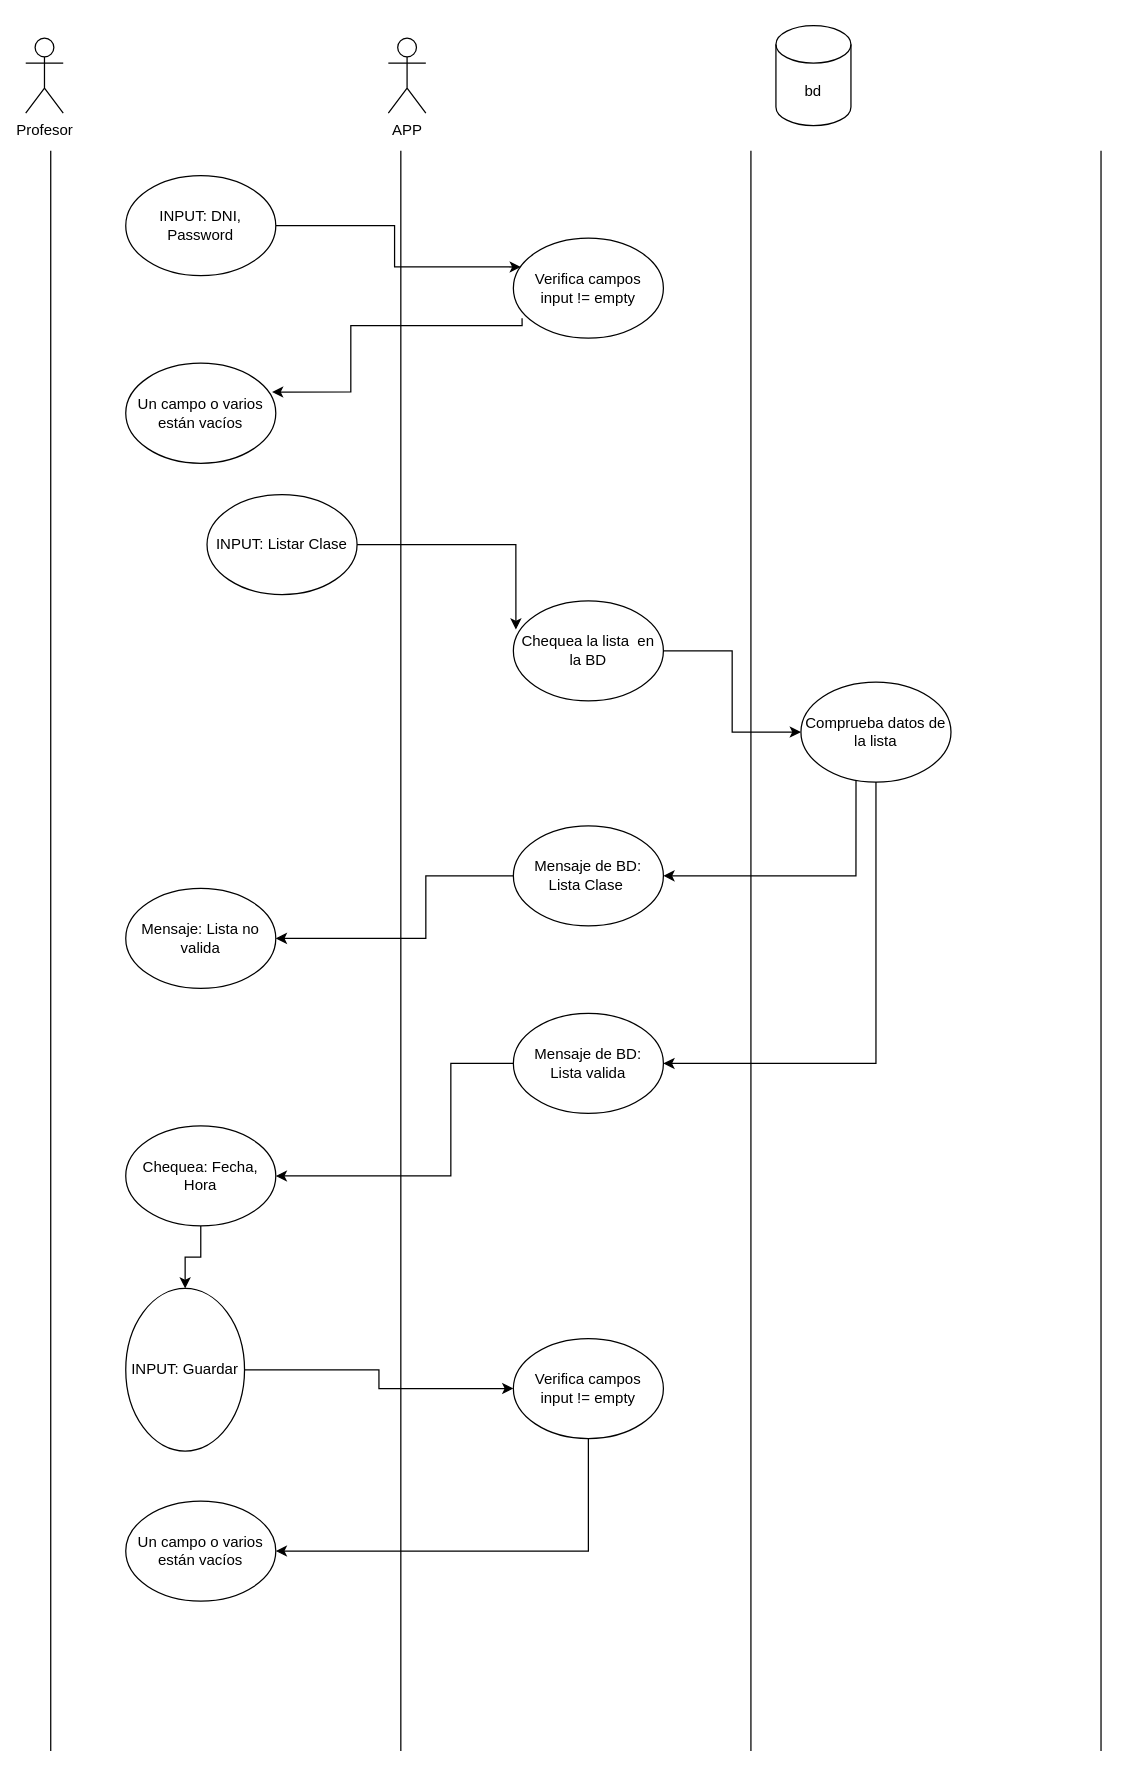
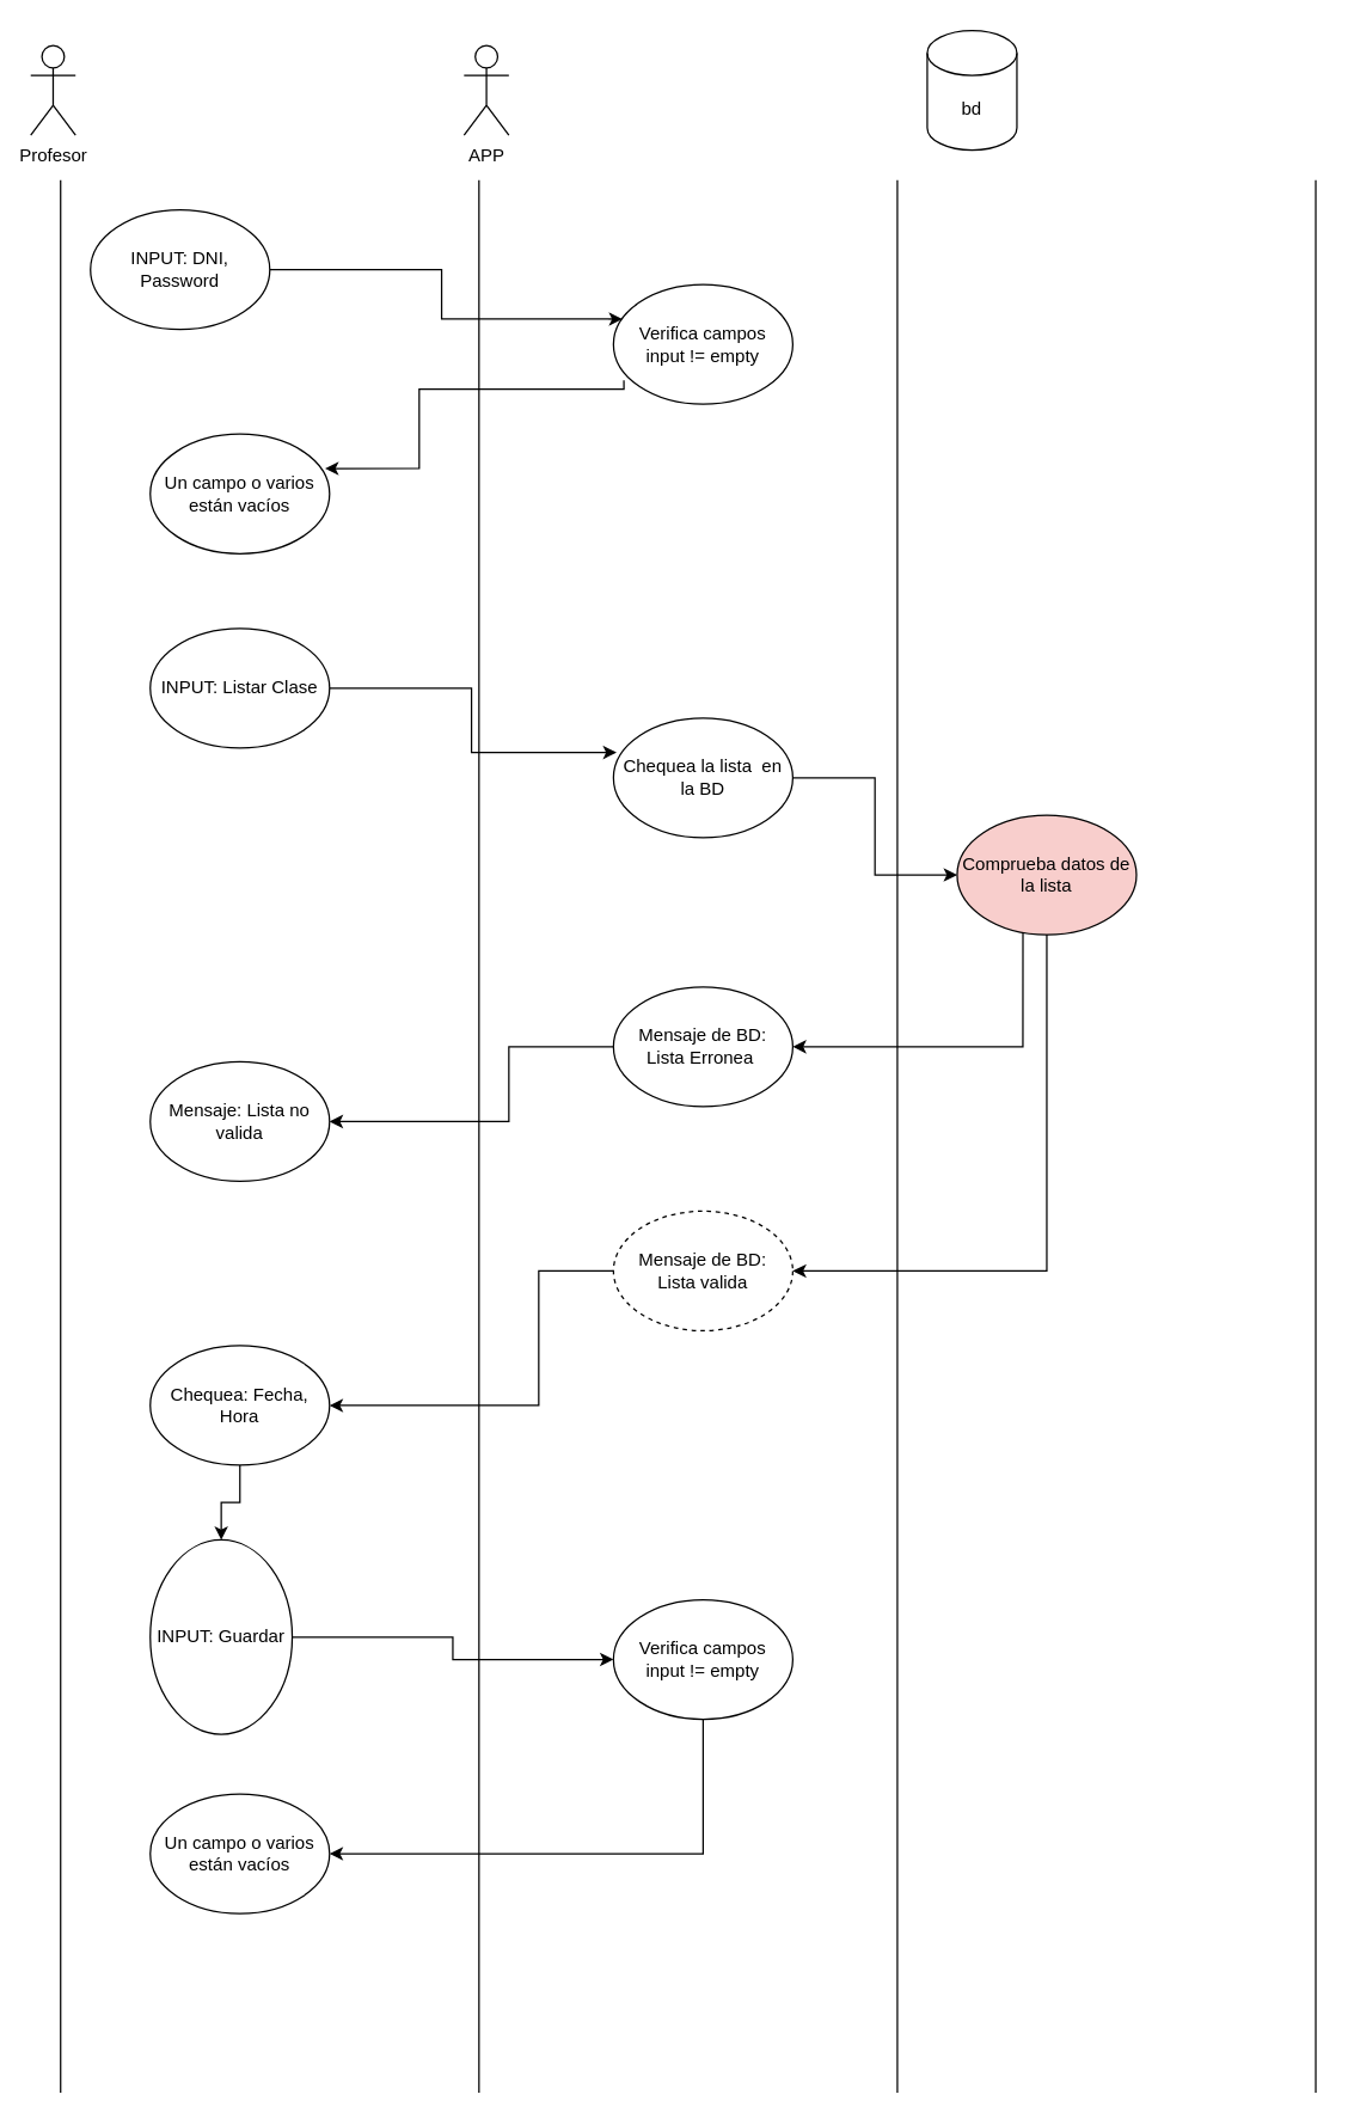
  <mxCell id="0" />
  <mxCell id="1" parent="0" />
  <mxCell id="2" value="" style="endArrow=none;html=1;rounded=0;" edge="1" parent="1"><mxGeometry width="50" height="50" relative="1" as="geometry"><mxPoint x="40" y="1400" as="sourcePoint" /><mxPoint x="40" y="120" as="targetPoint" /></mxGeometry></mxCell>
  <mxCell id="3" value="" style="endArrow=none;html=1;rounded=0;" edge="1" parent="1"><mxGeometry width="50" height="50" relative="1" as="geometry"><mxPoint x="320" y="1400" as="sourcePoint" /><mxPoint x="320" y="120" as="targetPoint" /></mxGeometry></mxCell>
  <mxCell id="4" value="" style="endArrow=none;html=1;rounded=0;" edge="1" parent="1"><mxGeometry width="50" height="50" relative="1" as="geometry"><mxPoint x="600" y="1400" as="sourcePoint" /><mxPoint x="600" y="120" as="targetPoint" /></mxGeometry></mxCell>
  <mxCell id="5" value="Profesor" style="shape=umlActor;verticalLabelPosition=bottom;verticalAlign=top;html=1;outlineConnect=0;" vertex="1" parent="1"><mxGeometry x="20" y="30" width="30" height="60" as="geometry" /></mxCell>
  <mxCell id="6" value="APP" style="shape=umlActor;verticalLabelPosition=bottom;verticalAlign=top;html=1;outlineConnect=0;" vertex="1" parent="1"><mxGeometry x="310" y="30" width="30" height="60" as="geometry" /></mxCell>
  <mxCell id="7" value="bd" style="shape=cylinder3;whiteSpace=wrap;html=1;boundedLbl=1;backgroundOutline=1;size=15;" vertex="1" parent="1"><mxGeometry x="620" y="20" width="60" height="80" as="geometry" /></mxCell>
  <mxCell id="8" value="" style="endArrow=none;html=1;rounded=0;" edge="1" parent="1"><mxGeometry width="50" height="50" relative="1" as="geometry"><mxPoint x="880" y="1400" as="sourcePoint" /><mxPoint x="880" y="120" as="targetPoint" /></mxGeometry></mxCell>
  <mxCell id="9" style="edgeStyle=orthogonalEdgeStyle;rounded=0;orthogonalLoop=1;jettySize=auto;html=1;exitX=1;exitY=0.5;exitDx=0;exitDy=0;entryX=0.05;entryY=0.288;entryDx=0;entryDy=0;entryPerimeter=0;" edge="1" parent="1" source="10" target="12"><mxGeometry relative="1" as="geometry" /></mxCell>
- <mxCell id="10" value="&lt;span&gt;INPUT: DNI, Password&lt;/span&gt;" style="ellipse;whiteSpace=wrap;html=1;" vertex="1" parent="1"><mxGeometry x="100" y="140" width="120" height="80" as="geometry" /></mxCell>
+ <mxCell id="10" value="&lt;span&gt;INPUT: DNI, Password&lt;/span&gt;" style="ellipse;whiteSpace=wrap;html=1;" vertex="1" parent="1"><mxGeometry x="60" y="140" width="120" height="80" as="geometry" /></mxCell>
  <mxCell id="11" style="edgeStyle=orthogonalEdgeStyle;rounded=0;orthogonalLoop=1;jettySize=auto;html=1;exitX=0.058;exitY=0.8;exitDx=0;exitDy=0;entryX=0.975;entryY=0.288;entryDx=0;entryDy=0;exitPerimeter=0;entryPerimeter=0;" edge="1" parent="1" source="12" target="13"><mxGeometry relative="1" as="geometry"><Array as="points"><mxPoint x="417" y="260" /><mxPoint x="280" y="260" /><mxPoint x="280" y="313" /></Array></mxGeometry></mxCell>
  <mxCell id="12" value="Verifica campos&lt;br&gt;input != empty" style="ellipse;whiteSpace=wrap;html=1;" vertex="1" parent="1"><mxGeometry x="410" y="190" width="120" height="80" as="geometry" /></mxCell>
  <mxCell id="13" value="Un campo o varios están vacíos" style="ellipse;whiteSpace=wrap;html=1;" vertex="1" parent="1"><mxGeometry x="100" y="290" width="120" height="80" as="geometry" /></mxCell>
  <mxCell id="14" style="edgeStyle=orthogonalEdgeStyle;rounded=0;orthogonalLoop=1;jettySize=auto;html=1;exitX=1;exitY=0.5;exitDx=0;exitDy=0;" edge="1" parent="1" source="15" target="18"><mxGeometry relative="1" as="geometry" /></mxCell>
  <mxCell id="15" value="Chequea la lista&amp;nbsp; en la BD" style="ellipse;whiteSpace=wrap;html=1;" vertex="1" parent="1"><mxGeometry x="410" y="480" width="120" height="80" as="geometry" /></mxCell>
  <mxCell id="16" style="edgeStyle=orthogonalEdgeStyle;rounded=0;orthogonalLoop=1;jettySize=auto;html=1;exitX=0.367;exitY=0.988;exitDx=0;exitDy=0;entryX=1;entryY=0.5;entryDx=0;entryDy=0;exitPerimeter=0;" edge="1" parent="1" source="18" target="22"><mxGeometry relative="1" as="geometry" /></mxCell>
  <mxCell id="17" style="edgeStyle=orthogonalEdgeStyle;rounded=0;orthogonalLoop=1;jettySize=auto;html=1;exitX=0.5;exitY=1;exitDx=0;exitDy=0;entryX=1;entryY=0.5;entryDx=0;entryDy=0;" edge="1" parent="1" source="18" target="27"><mxGeometry relative="1" as="geometry" /></mxCell>
- <mxCell id="18" value="Comprueba datos de la lista" style="ellipse;whiteSpace=wrap;html=1;" vertex="1" parent="1"><mxGeometry x="640" y="545" width="120" height="80" as="geometry" /></mxCell>
+ <mxCell id="18" value="Comprueba datos de la lista" style="ellipse;whiteSpace=wrap;html=1;fillColor=#f8cecc;" vertex="1" parent="1"><mxGeometry x="640" y="545" width="120" height="80" as="geometry" /></mxCell>
  <mxCell id="19" style="edgeStyle=orthogonalEdgeStyle;rounded=0;orthogonalLoop=1;jettySize=auto;html=1;exitX=1;exitY=0.5;exitDx=0;exitDy=0;entryX=0.017;entryY=0.288;entryDx=0;entryDy=0;entryPerimeter=0;" edge="1" parent="1" source="20" target="15"><mxGeometry relative="1" as="geometry" /></mxCell>
- <mxCell id="20" value="&lt;span&gt;INPUT: Listar Clase&lt;/span&gt;" style="ellipse;whiteSpace=wrap;html=1;" vertex="1" parent="1"><mxGeometry x="165" y="395" width="120" height="80" as="geometry" /></mxCell>
+ <mxCell id="20" value="&lt;span&gt;INPUT: Listar Clase&lt;/span&gt;" style="ellipse;whiteSpace=wrap;html=1;" vertex="1" parent="1"><mxGeometry x="100" y="420" width="120" height="80" as="geometry" /></mxCell>
  <mxCell id="21" style="edgeStyle=orthogonalEdgeStyle;rounded=0;orthogonalLoop=1;jettySize=auto;html=1;exitX=0;exitY=0.5;exitDx=0;exitDy=0;entryX=1;entryY=0.5;entryDx=0;entryDy=0;" edge="1" parent="1" source="22" target="23"><mxGeometry relative="1" as="geometry"><Array as="points"><mxPoint x="340" y="700" /><mxPoint x="340" y="750" /></Array></mxGeometry></mxCell>
- <mxCell id="22" value="Mensaje de BD:&lt;br&gt;Lista Clase&amp;nbsp;" style="ellipse;whiteSpace=wrap;html=1;" vertex="1" parent="1"><mxGeometry x="410" y="660" width="120" height="80" as="geometry" /></mxCell>
+ <mxCell id="22" value="Mensaje de BD:&lt;br&gt;Lista Erronea&amp;nbsp;" style="ellipse;whiteSpace=wrap;html=1;" vertex="1" parent="1"><mxGeometry x="410" y="660" width="120" height="80" as="geometry" /></mxCell>
  <mxCell id="23" value="Mensaje: Lista no valida" style="ellipse;whiteSpace=wrap;html=1;" vertex="1" parent="1"><mxGeometry x="100" y="710" width="120" height="80" as="geometry" /></mxCell>
  <mxCell id="24" style="edgeStyle=orthogonalEdgeStyle;rounded=0;orthogonalLoop=1;jettySize=auto;html=1;exitX=0.5;exitY=1;exitDx=0;exitDy=0;entryX=0.5;entryY=0;entryDx=0;entryDy=0;" edge="1" parent="1" source="25" target="31"><mxGeometry relative="1" as="geometry" /></mxCell>
  <mxCell id="25" value="Chequea: Fecha, Hora" style="ellipse;whiteSpace=wrap;html=1;" vertex="1" parent="1"><mxGeometry x="100" y="900" width="120" height="80" as="geometry" /></mxCell>
  <mxCell id="26" style="edgeStyle=orthogonalEdgeStyle;rounded=0;orthogonalLoop=1;jettySize=auto;html=1;exitX=0;exitY=0.5;exitDx=0;exitDy=0;entryX=1;entryY=0.5;entryDx=0;entryDy=0;" edge="1" parent="1" source="27" target="25"><mxGeometry relative="1" as="geometry"><Array as="points"><mxPoint x="360" y="850" /><mxPoint x="360" y="940" /></Array></mxGeometry></mxCell>
- <mxCell id="27" value="Mensaje de BD:&lt;br&gt;Lista valida" style="ellipse;whiteSpace=wrap;html=1;" vertex="1" parent="1"><mxGeometry x="410" y="810" width="120" height="80" as="geometry" /></mxCell>
+ <mxCell id="27" value="Mensaje de BD:&lt;br&gt;Lista valida" style="ellipse;whiteSpace=wrap;html=1;dashed=1;" vertex="1" parent="1"><mxGeometry x="410" y="810" width="120" height="80" as="geometry" /></mxCell>
  <mxCell id="28" style="edgeStyle=orthogonalEdgeStyle;rounded=0;orthogonalLoop=1;jettySize=auto;html=1;exitX=0.5;exitY=1;exitDx=0;exitDy=0;entryX=1;entryY=0.5;entryDx=0;entryDy=0;" edge="1" parent="1" source="29" target="32"><mxGeometry relative="1" as="geometry" /></mxCell>
  <mxCell id="29" value="Verifica campos&lt;br&gt;input != empty" style="ellipse;whiteSpace=wrap;html=1;" vertex="1" parent="1"><mxGeometry x="410" y="1070" width="120" height="80" as="geometry" /></mxCell>
  <mxCell id="30" style="edgeStyle=orthogonalEdgeStyle;rounded=0;orthogonalLoop=1;jettySize=auto;html=1;exitX=1;exitY=0.5;exitDx=0;exitDy=0;entryX=0;entryY=0.5;entryDx=0;entryDy=0;" edge="1" parent="1" source="31" target="29"><mxGeometry relative="1" as="geometry" /></mxCell>
  <mxCell id="31" value="INPUT: Guardar" style="ellipse;whiteSpace=wrap;html=1;" vertex="1" parent="1"><mxGeometry x="100" y="1030" width="95" height="130" as="geometry" /></mxCell>
  <mxCell id="32" value="Un campo o varios están vacíos" style="ellipse;whiteSpace=wrap;html=1;" vertex="1" parent="1"><mxGeometry x="100" y="1200" width="120" height="80" as="geometry" /></mxCell>
